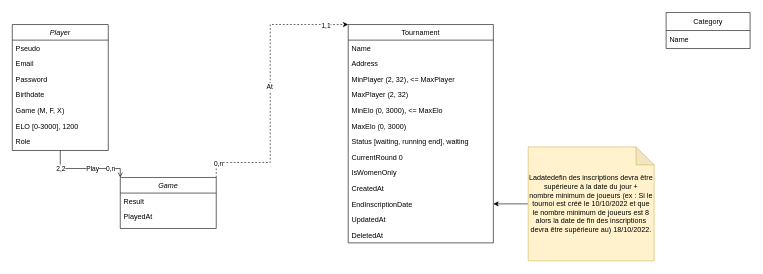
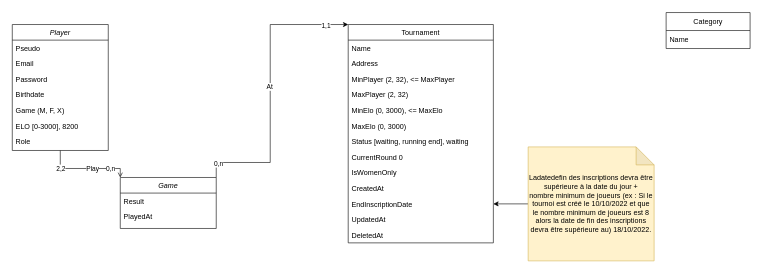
  <mxCell id="0" />
  <mxCell id="1" parent="0" />
  <mxCell id="2" style="edgeStyle=orthogonalEdgeStyle;rounded=0;orthogonalLoop=1;jettySize=auto;html=1;exitX=0.5;exitY=1;exitDx=0;exitDy=0;entryX=0;entryY=0;entryDx=0;entryDy=0;endArrow=open;" edge="1" parent="1" source="6" target="34"><mxGeometry relative="1" as="geometry"><Array as="points"><mxPoint x="100" y="280" /><mxPoint x="200" y="280" /></Array></mxGeometry></mxCell>
  <mxCell id="3" value="Play" style="edgeLabel;html=1;align=center;verticalAlign=middle;resizable=0;points=[];" vertex="1" connectable="0" parent="2"><mxGeometry x="0.145" relative="1" as="geometry"><mxPoint as="offset" /></mxGeometry></mxCell>
  <mxCell id="4" value="2,2" style="edgeLabel;html=1;align=center;verticalAlign=middle;resizable=0;points=[];" vertex="1" connectable="0" parent="2"><mxGeometry x="-0.587" y="1" relative="1" as="geometry"><mxPoint as="offset" /></mxGeometry></mxCell>
  <mxCell id="5" value="0,n" style="edgeLabel;html=1;align=center;verticalAlign=middle;resizable=0;points=[];" vertex="1" connectable="0" parent="2"><mxGeometry x="0.559" relative="1" as="geometry"><mxPoint as="offset" /></mxGeometry></mxCell>
  <mxCell id="6" value="Player" style="swimlane;fontStyle=2;align=center;verticalAlign=top;childLayout=stackLayout;horizontal=1;startSize=26;horizontalStack=0;resizeParent=1;resizeLast=0;collapsible=1;marginBottom=0;rounded=0;shadow=0;strokeWidth=1;" parent="1" vertex="1"><mxGeometry x="20" y="40" width="160" height="210" as="geometry"><mxRectangle x="230" y="140" width="160" height="26" as="alternateBounds" /></mxGeometry></mxCell>
  <mxCell id="7" value="Pseudo" style="text;align=left;verticalAlign=top;spacingLeft=4;spacingRight=4;overflow=hidden;rotatable=0;points=[[0,0.5],[1,0.5]];portConstraint=eastwest;" parent="6" vertex="1"><mxGeometry y="26" width="160" height="26" as="geometry" /></mxCell>
  <mxCell id="8" value="Email" style="text;align=left;verticalAlign=top;spacingLeft=4;spacingRight=4;overflow=hidden;rotatable=0;points=[[0,0.5],[1,0.5]];portConstraint=eastwest;rounded=0;shadow=0;html=0;" parent="6" vertex="1"><mxGeometry y="52" width="160" height="26" as="geometry" /></mxCell>
  <mxCell id="9" value="Password" style="text;align=left;verticalAlign=top;spacingLeft=4;spacingRight=4;overflow=hidden;rotatable=0;points=[[0,0.5],[1,0.5]];portConstraint=eastwest;rounded=0;shadow=0;html=0;" parent="6" vertex="1"><mxGeometry y="78" width="160" height="26" as="geometry" /></mxCell>
  <mxCell id="10" value="Birthdate" style="text;align=left;verticalAlign=top;spacingLeft=4;spacingRight=4;overflow=hidden;rotatable=0;points=[[0,0.5],[1,0.5]];portConstraint=eastwest;rounded=0;shadow=0;html=0;" vertex="1" parent="6"><mxGeometry y="104" width="160" height="26" as="geometry" /></mxCell>
  <mxCell id="11" value="Game (M, F, X)" style="text;align=left;verticalAlign=top;spacingLeft=4;spacingRight=4;overflow=hidden;rotatable=0;points=[[0,0.5],[1,0.5]];portConstraint=eastwest;rounded=0;shadow=0;html=0;" vertex="1" parent="6"><mxGeometry y="130" width="160" height="26" as="geometry" /></mxCell>
- <mxCell id="12" value="ELO [0-3000], 1200" style="text;align=left;verticalAlign=top;spacingLeft=4;spacingRight=4;overflow=hidden;rotatable=0;points=[[0,0.5],[1,0.5]];portConstraint=eastwest;rounded=0;shadow=0;html=0;" vertex="1" parent="6"><mxGeometry y="156" width="160" height="26" as="geometry" /></mxCell>
+ <mxCell id="12" value="ELO [0-3000], 8200" style="text;align=left;verticalAlign=top;spacingLeft=4;spacingRight=4;overflow=hidden;rotatable=0;points=[[0,0.5],[1,0.5]];portConstraint=eastwest;rounded=0;shadow=0;html=0;" vertex="1" parent="6"><mxGeometry y="156" width="160" height="26" as="geometry" /></mxCell>
  <mxCell id="13" value="Role" style="text;align=left;verticalAlign=top;spacingLeft=4;spacingRight=4;overflow=hidden;rotatable=0;points=[[0,0.5],[1,0.5]];portConstraint=eastwest;rounded=0;shadow=0;html=0;" vertex="1" parent="6"><mxGeometry y="182" width="160" height="26" as="geometry" /></mxCell>
  <mxCell id="14" value="Tournament" style="swimlane;fontStyle=0;align=center;verticalAlign=top;childLayout=stackLayout;horizontal=1;startSize=26;horizontalStack=0;resizeParent=1;resizeLast=0;collapsible=1;marginBottom=0;rounded=0;shadow=0;strokeWidth=1;" parent="1" vertex="1"><mxGeometry x="580" y="40" width="242" height="364" as="geometry"><mxRectangle x="550" y="140" width="160" height="26" as="alternateBounds" /></mxGeometry></mxCell>
  <mxCell id="15" value="Name" style="text;align=left;verticalAlign=top;spacingLeft=4;spacingRight=4;overflow=hidden;rotatable=0;points=[[0,0.5],[1,0.5]];portConstraint=eastwest;" parent="14" vertex="1"><mxGeometry y="26" width="242" height="26" as="geometry" /></mxCell>
  <mxCell id="16" value="Address" style="text;align=left;verticalAlign=top;spacingLeft=4;spacingRight=4;overflow=hidden;rotatable=0;points=[[0,0.5],[1,0.5]];portConstraint=eastwest;rounded=0;shadow=0;html=0;" parent="14" vertex="1"><mxGeometry y="52" width="242" height="26" as="geometry" /></mxCell>
  <mxCell id="17" value="MinPlayer (2, 32), &lt;= MaxPlayer" style="text;align=left;verticalAlign=top;spacingLeft=4;spacingRight=4;overflow=hidden;rotatable=0;points=[[0,0.5],[1,0.5]];portConstraint=eastwest;rounded=0;shadow=0;html=0;" parent="14" vertex="1"><mxGeometry y="78" width="242" height="26" as="geometry" /></mxCell>
  <mxCell id="18" value="MaxPlayer (2, 32)" style="text;align=left;verticalAlign=top;spacingLeft=4;spacingRight=4;overflow=hidden;rotatable=0;points=[[0,0.5],[1,0.5]];portConstraint=eastwest;rounded=0;shadow=0;html=0;" parent="14" vertex="1"><mxGeometry y="104" width="242" height="26" as="geometry" /></mxCell>
  <mxCell id="19" value="MinElo (0, 3000), &lt;= MaxElo" style="text;align=left;verticalAlign=top;spacingLeft=4;spacingRight=4;overflow=hidden;rotatable=0;points=[[0,0.5],[1,0.5]];portConstraint=eastwest;rounded=0;shadow=0;html=0;" vertex="1" parent="14"><mxGeometry y="130" width="242" height="26" as="geometry" /></mxCell>
  <mxCell id="20" value="MaxElo (0, 3000)" style="text;align=left;verticalAlign=top;spacingLeft=4;spacingRight=4;overflow=hidden;rotatable=0;points=[[0,0.5],[1,0.5]];portConstraint=eastwest;rounded=0;shadow=0;html=0;" vertex="1" parent="14"><mxGeometry y="156" width="242" height="26" as="geometry" /></mxCell>
  <mxCell id="21" value="Status [waiting, running end], waiting" style="text;align=left;verticalAlign=top;spacingLeft=4;spacingRight=4;overflow=hidden;rotatable=0;points=[[0,0.5],[1,0.5]];portConstraint=eastwest;rounded=0;shadow=0;html=0;" vertex="1" parent="14"><mxGeometry y="182" width="242" height="26" as="geometry" /></mxCell>
  <mxCell id="22" value="CurrentRound 0" style="text;align=left;verticalAlign=top;spacingLeft=4;spacingRight=4;overflow=hidden;rotatable=0;points=[[0,0.5],[1,0.5]];portConstraint=eastwest;rounded=0;shadow=0;html=0;" vertex="1" parent="14"><mxGeometry y="208" width="242" height="26" as="geometry" /></mxCell>
  <mxCell id="23" value="IsWomenOnly" style="text;align=left;verticalAlign=top;spacingLeft=4;spacingRight=4;overflow=hidden;rotatable=0;points=[[0,0.5],[1,0.5]];portConstraint=eastwest;rounded=0;shadow=0;html=0;" vertex="1" parent="14"><mxGeometry y="234" width="242" height="26" as="geometry" /></mxCell>
  <mxCell id="24" value="CreatedAt" style="text;align=left;verticalAlign=top;spacingLeft=4;spacingRight=4;overflow=hidden;rotatable=0;points=[[0,0.5],[1,0.5]];portConstraint=eastwest;rounded=0;shadow=0;html=0;" vertex="1" parent="14"><mxGeometry y="260" width="242" height="26" as="geometry" /></mxCell>
  <mxCell id="25" value="EndInscriptionDate" style="text;align=left;verticalAlign=top;spacingLeft=4;spacingRight=4;overflow=hidden;rotatable=0;points=[[0,0.5],[1,0.5]];portConstraint=eastwest;rounded=0;shadow=0;html=0;" vertex="1" parent="14"><mxGeometry y="286" width="242" height="26" as="geometry" /></mxCell>
  <mxCell id="26" value="UpdatedAt" style="text;align=left;verticalAlign=top;spacingLeft=4;spacingRight=4;overflow=hidden;rotatable=0;points=[[0,0.5],[1,0.5]];portConstraint=eastwest;rounded=0;shadow=0;html=0;" vertex="1" parent="14"><mxGeometry y="312" width="242" height="26" as="geometry" /></mxCell>
  <mxCell id="27" value="DeletedAt" style="text;align=left;verticalAlign=top;spacingLeft=4;spacingRight=4;overflow=hidden;rotatable=0;points=[[0,0.5],[1,0.5]];portConstraint=eastwest;rounded=0;shadow=0;html=0;" vertex="1" parent="14"><mxGeometry y="338" width="242" height="26" as="geometry" /></mxCell>
  <mxCell id="28" style="edgeStyle=orthogonalEdgeStyle;rounded=0;orthogonalLoop=1;jettySize=auto;html=1;exitX=0;exitY=0.5;exitDx=0;exitDy=0;exitPerimeter=0;entryX=1;entryY=0.5;entryDx=0;entryDy=0;" edge="1" parent="1" source="29" target="25"><mxGeometry relative="1" as="geometry" /></mxCell>
  <mxCell id="29" value="Ladatedefin des inscriptions devra être supérieure à la date du jour +&lt;br/&gt; nombre minimum de joueurs (ex : Si le tournoi est créé le 10/10/2022 et que&lt;br/&gt; le nombre minimum de joueurs est 8 alors la date de fin des inscriptions&lt;br/&gt; devra être supérieure au) 18/10/2022." style="shape=note;whiteSpace=wrap;html=1;backgroundOutline=1;darkOpacity=0.05;fillColor=#fff2cc;strokeColor=#d6b656;" vertex="1" parent="1"><mxGeometry x="880" y="244" width="210" height="190" as="geometry" /></mxCell>
- <mxCell id="30" style="edgeStyle=orthogonalEdgeStyle;rounded=0;orthogonalLoop=1;jettySize=auto;html=1;entryX=0;entryY=0;entryDx=0;entryDy=0;exitX=1;exitY=0;exitDx=0;exitDy=0;dashed=1;" edge="1" parent="1" source="34" target="14"><mxGeometry relative="1" as="geometry"><Array as="points"><mxPoint x="360" y="270" /><mxPoint x="450" y="270" /><mxPoint x="450" y="40" /></Array></mxGeometry></mxCell>
+ <mxCell id="30" style="edgeStyle=orthogonalEdgeStyle;rounded=0;orthogonalLoop=1;jettySize=auto;html=1;entryX=0;entryY=0;entryDx=0;entryDy=0;exitX=1;exitY=0;exitDx=0;exitDy=0;" edge="1" parent="1" source="34" target="14"><mxGeometry relative="1" as="geometry"><Array as="points"><mxPoint x="360" y="270" /><mxPoint x="450" y="270" /><mxPoint x="450" y="40" /></Array></mxGeometry></mxCell>
  <mxCell id="31" value="At" style="edgeLabel;html=1;align=center;verticalAlign=middle;resizable=0;points=[];" vertex="1" connectable="0" parent="30"><mxGeometry x="0.02" y="2" relative="1" as="geometry"><mxPoint as="offset" /></mxGeometry></mxCell>
  <mxCell id="32" value="0,n" style="edgeLabel;html=1;align=center;verticalAlign=middle;resizable=0;points=[];" vertex="1" connectable="0" parent="30"><mxGeometry x="-0.881" y="-1" relative="1" as="geometry"><mxPoint as="offset" /></mxGeometry></mxCell>
  <mxCell id="33" value="1,1" style="edgeLabel;html=1;align=center;verticalAlign=middle;resizable=0;points=[];" vertex="1" connectable="0" parent="30"><mxGeometry x="0.841" y="-2" relative="1" as="geometry"><mxPoint as="offset" /></mxGeometry></mxCell>
  <mxCell id="34" value="Game" style="swimlane;fontStyle=2;align=center;verticalAlign=top;childLayout=stackLayout;horizontal=1;startSize=26;horizontalStack=0;resizeParent=1;resizeLast=0;collapsible=1;marginBottom=0;rounded=0;shadow=0;strokeWidth=1;" vertex="1" parent="1"><mxGeometry x="200" y="295" width="160" height="85" as="geometry"><mxRectangle x="230" y="140" width="160" height="26" as="alternateBounds" /></mxGeometry></mxCell>
  <mxCell id="35" value="Result" style="text;align=left;verticalAlign=top;spacingLeft=4;spacingRight=4;overflow=hidden;rotatable=0;points=[[0,0.5],[1,0.5]];portConstraint=eastwest;" vertex="1" parent="34"><mxGeometry y="26" width="160" height="26" as="geometry" /></mxCell>
  <mxCell id="36" value="PlayedAt" style="text;align=left;verticalAlign=top;spacingLeft=4;spacingRight=4;overflow=hidden;rotatable=0;points=[[0,0.5],[1,0.5]];portConstraint=eastwest;" vertex="1" parent="34"><mxGeometry y="52" width="160" height="26" as="geometry" /></mxCell>
  <mxCell id="37" value="Category" style="swimlane;fontStyle=0;childLayout=stackLayout;horizontal=1;startSize=30;horizontalStack=0;resizeParent=1;resizeParentMax=0;resizeLast=0;collapsible=1;marginBottom=0;whiteSpace=wrap;html=1;" vertex="1" parent="1"><mxGeometry x="1110" y="20" width="140" height="60" as="geometry" /></mxCell>
  <mxCell id="38" value="Name" style="text;strokeColor=none;fillColor=none;align=left;verticalAlign=middle;spacingLeft=4;spacingRight=4;overflow=hidden;points=[[0,0.5],[1,0.5]];portConstraint=eastwest;rotatable=0;whiteSpace=wrap;html=1;" vertex="1" parent="37"><mxGeometry y="30" width="140" height="30" as="geometry" /></mxCell>
